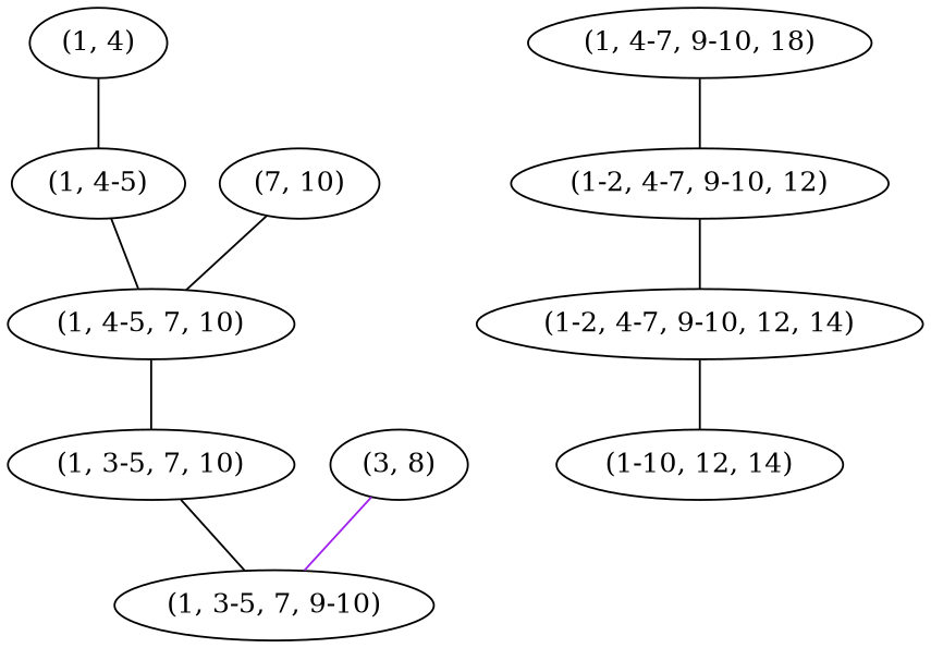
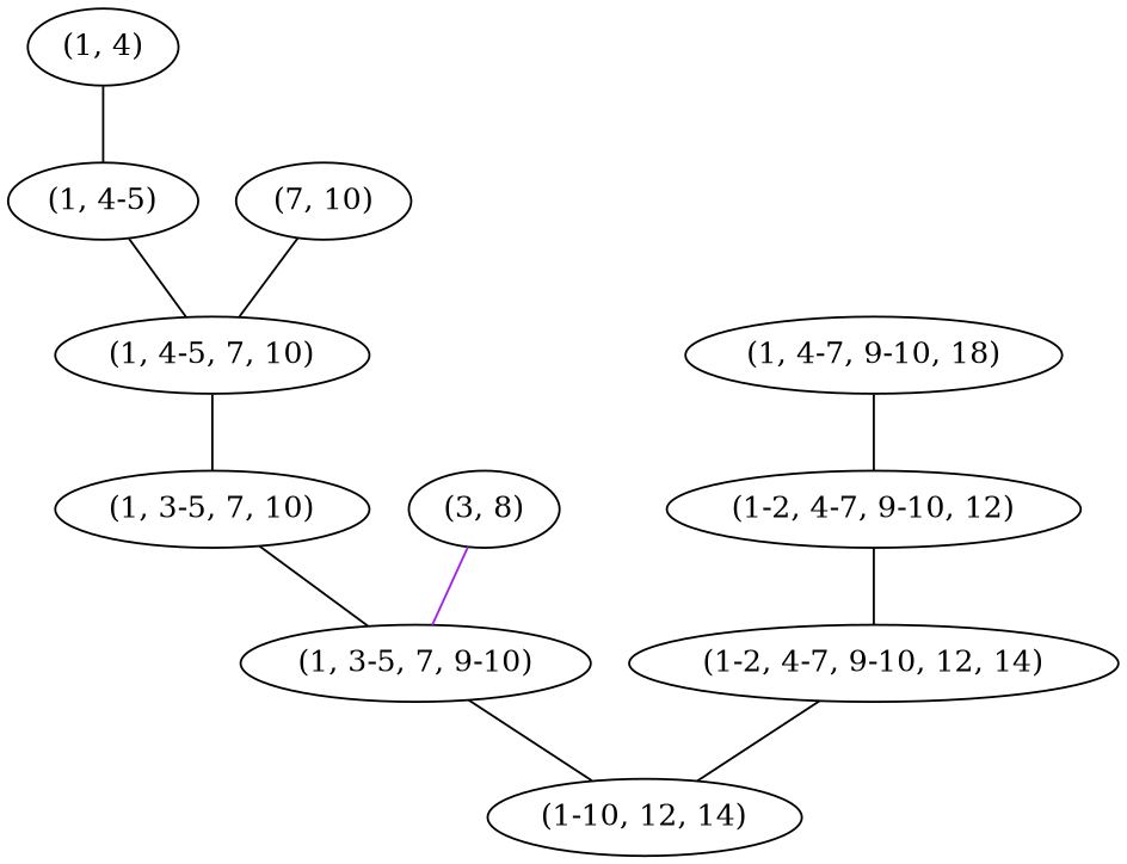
  strict graph {
    node [parent=True split=False]
    edge [color=r]
    "(1, 4)"
    "(1, 4-5)"
    "(1, 4-5, 7, 10)"
    "(1, 3-5, 7, 10)"
    "(3, 8)" [split=True]
    "(1, 3-5, 7, 9-10)"
    "(1-10, 12, 14)" [parent=False]
    "(7, 10)"
    n9 [label="(1, 4-7, 9-10, 18)"]
    "(1-2, 4-7, 9-10, 12)"
    "(1-2, 4-7, 9-10, 12, 14)"
    "(1, 4)" -- "(1, 4-5)"
    "(1, 4-5)" -- "(1, 4-5, 7, 10)"
    "(1, 4-5, 7, 10)" -- "(1, 3-5, 7, 10)"
    "(1, 3-5, 7, 10)" -- "(1, 3-5, 7, 9-10)"
    "(3, 8)" -- "(1, 3-5, 7, 9-10)" [color=purple]
+   "(1, 3-5, 7, 9-10)" -- "(1-10, 12, 14)"
    "(7, 10)" -- "(1, 4-5, 7, 10)"
    n9 -- "(1-2, 4-7, 9-10, 12)"
    "(1-2, 4-7, 9-10, 12)" -- "(1-2, 4-7, 9-10, 12, 14)"
    "(1-2, 4-7, 9-10, 12, 14)" -- "(1-10, 12, 14)"
  }
